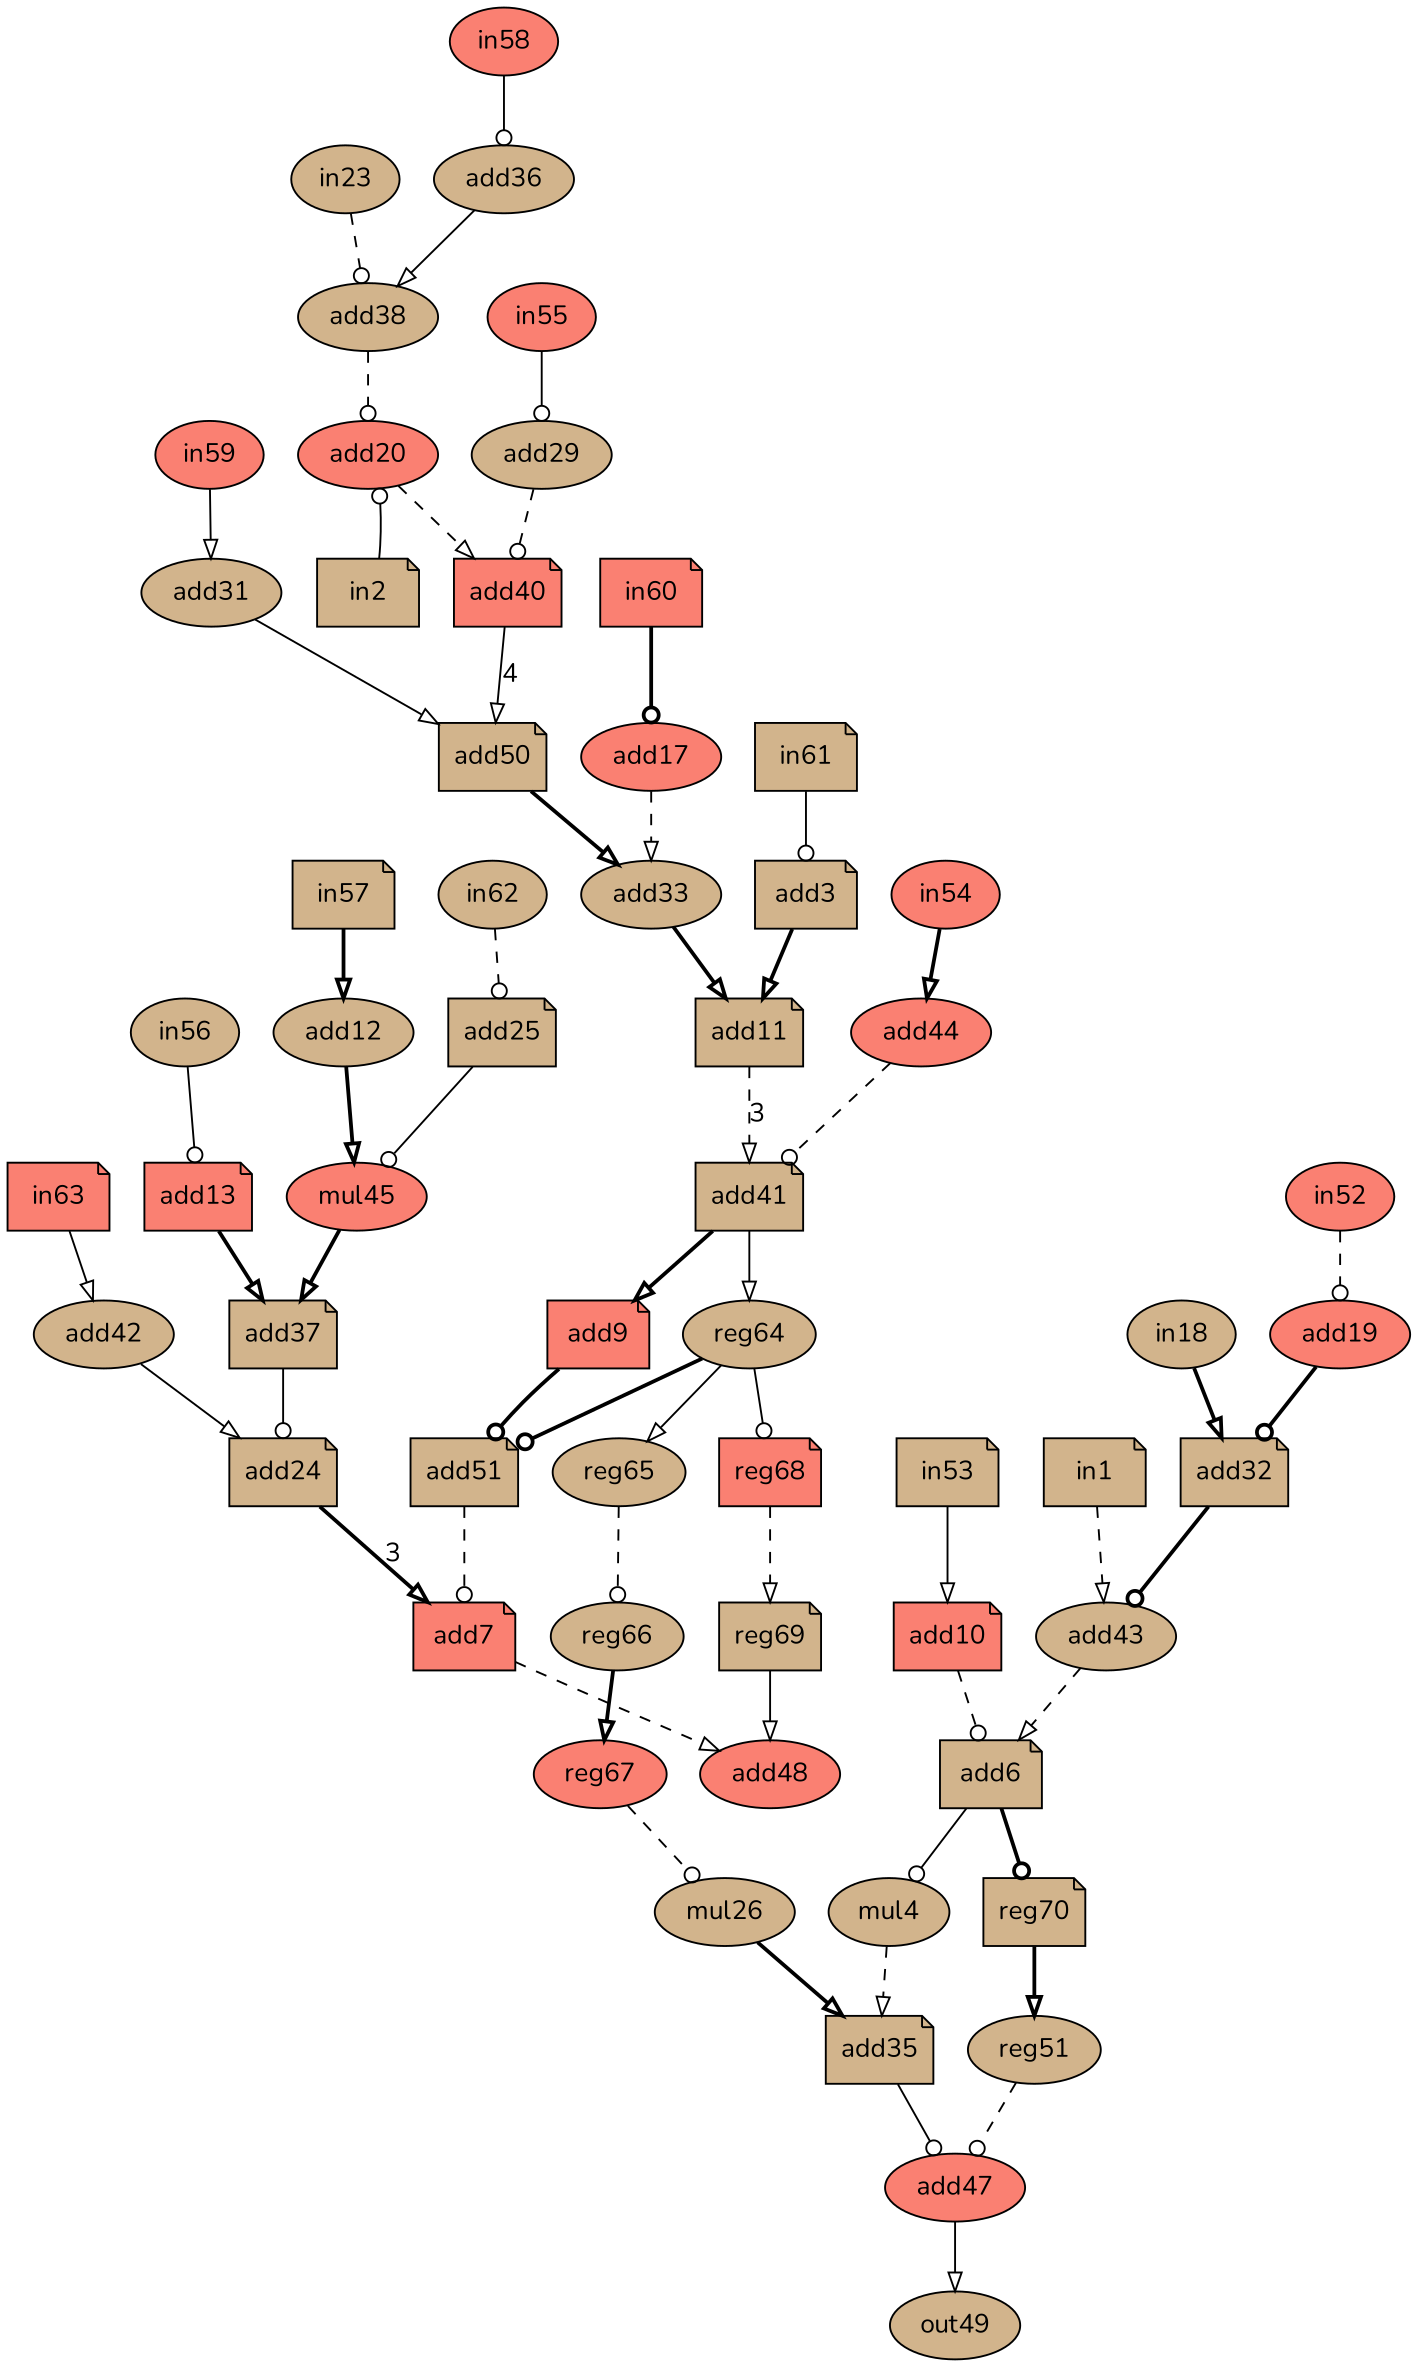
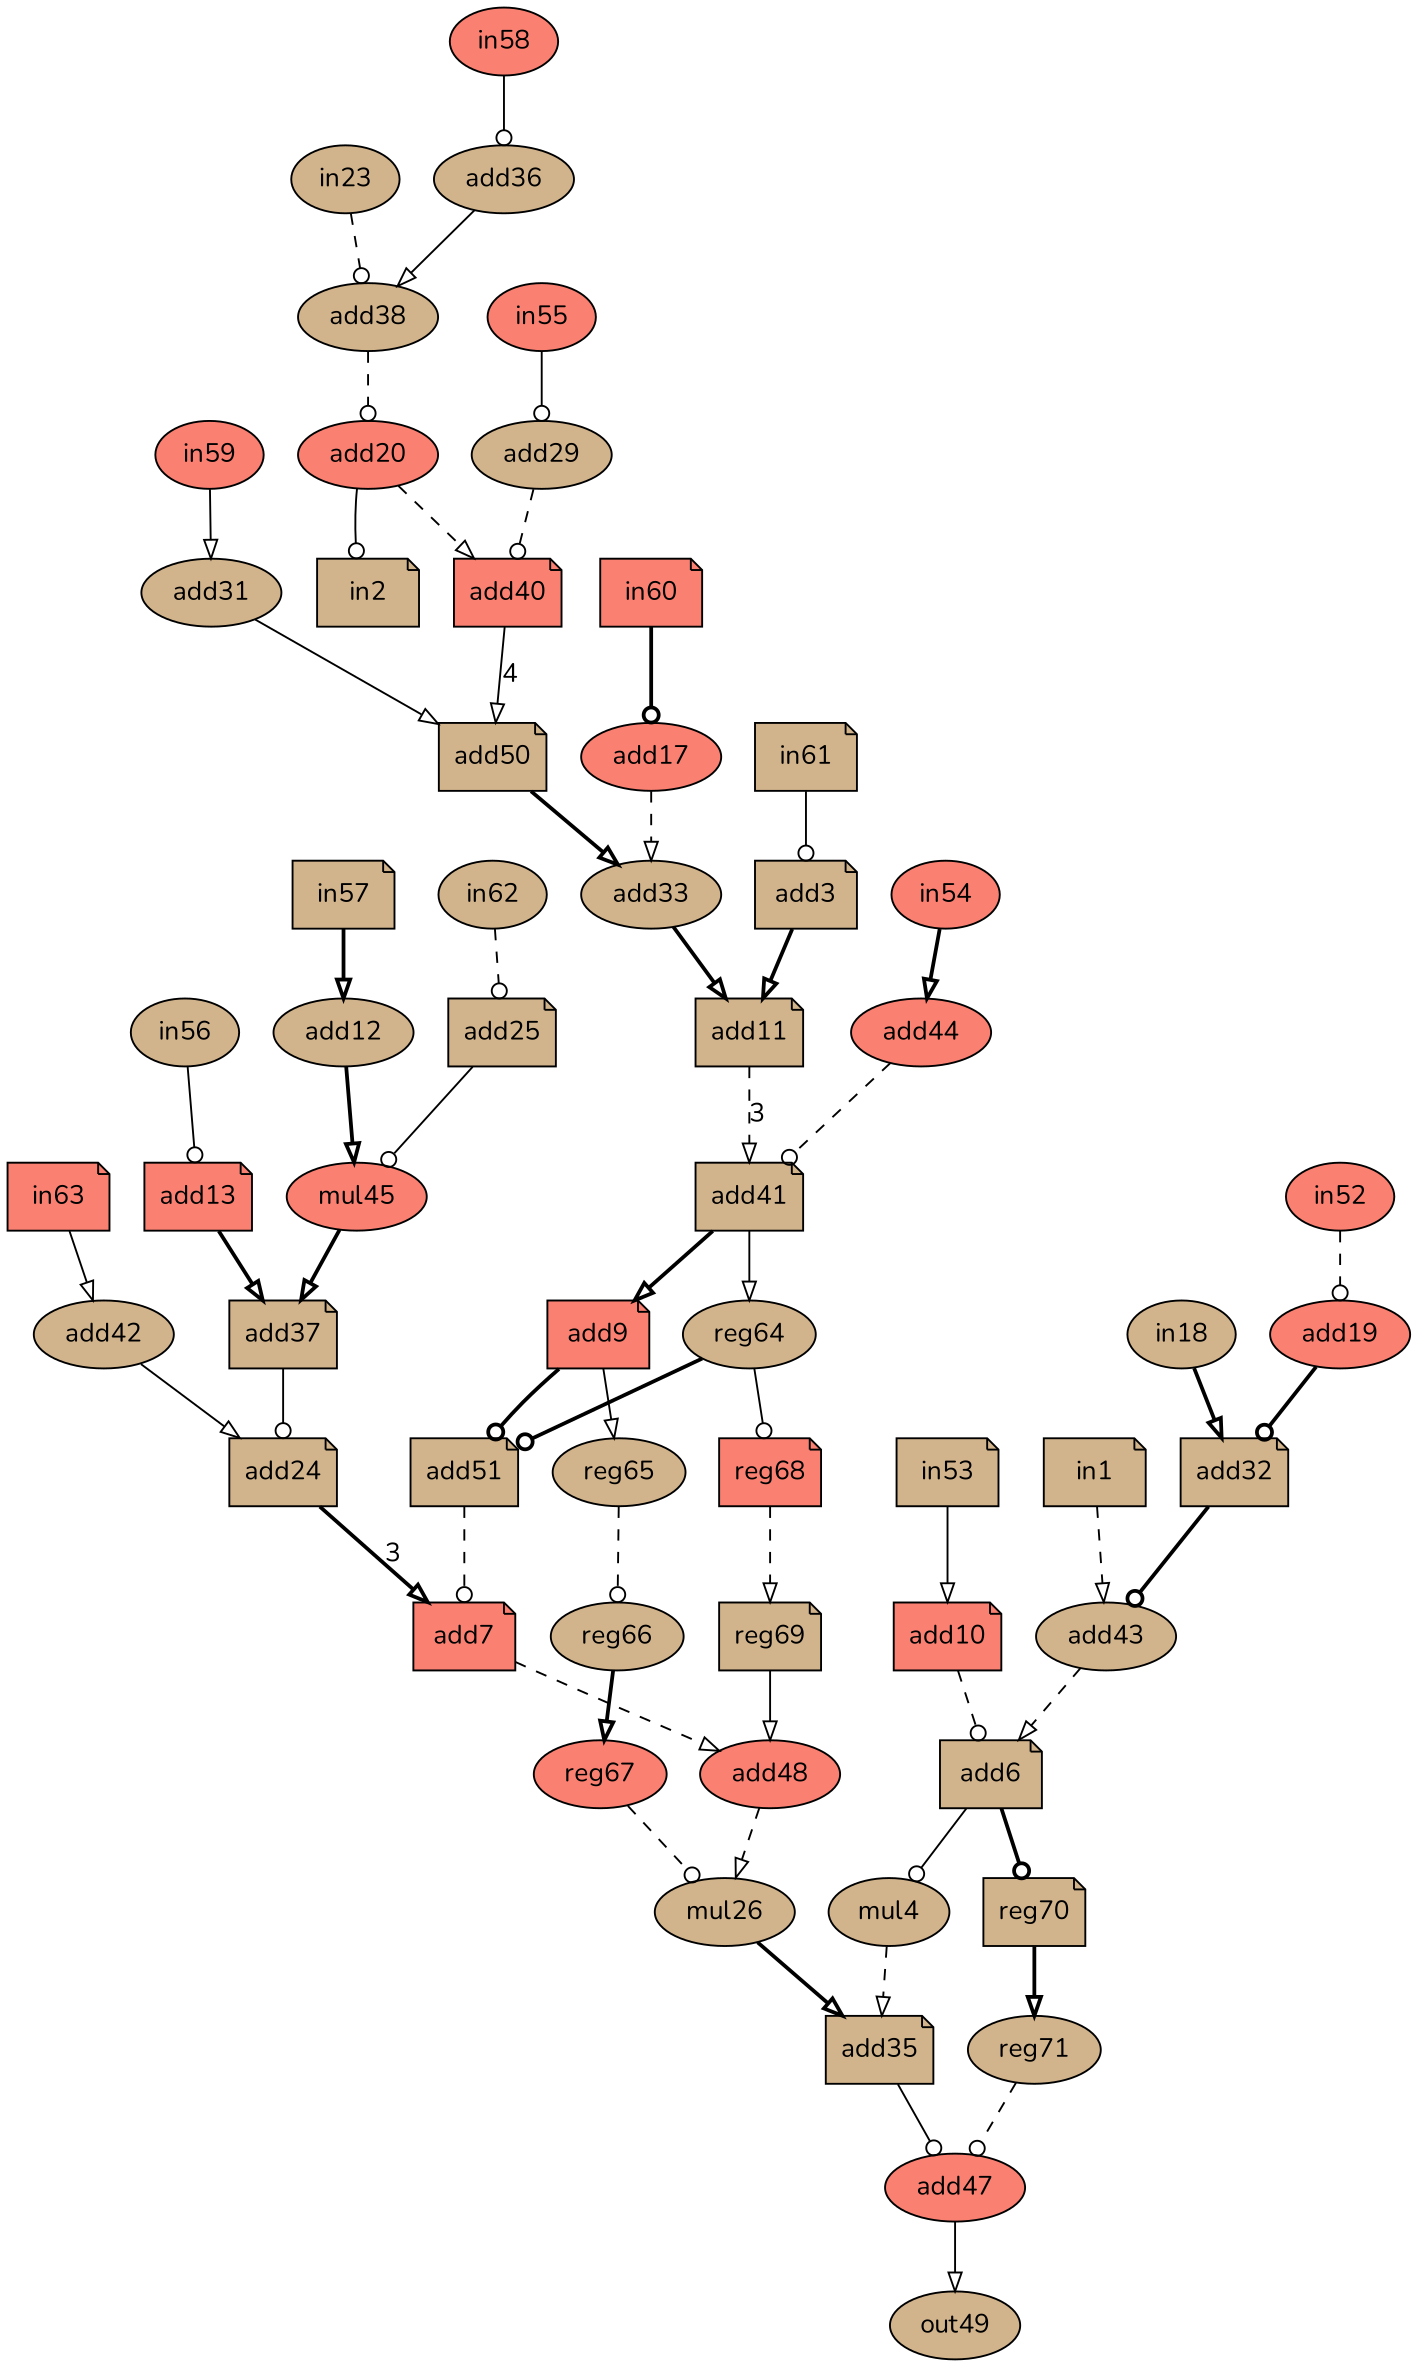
  strict digraph {
    fontname=Nunito
    node [alap=10 asap=0 fillcolor=tan fontname=Nunito op=add shape=ellipse style=filled]
    edge [arrowhead=onormal fontname=Nunito port=0 style=solid w=0]
    n1 [label=in1 op=in shape=note]
    n2 [alap=11 asap=3 label=add43]
    n3 [alap=12 asap=4 label=add6 shape=note]
    n4 [alap=2 label=in2 op=in shape=note]
    n5 [alap=3 asap=3 fillcolor=salmon label=add20]
    n6 [alap=4 asap=4 fillcolor=salmon label=add40 shape=note]
    n7 [alap=6 asap=1 label=add3 op=addi shape=note value=2]
    n8 [alap=7 asap=7 label=add11 shape=note]
    n9 [alap=8 asap=8 label=add41 shape=note]
    n10 [alap=13 asap=5 label=mul4 op=muli value=2]
    n11 [alap=14 asap=14 label=add35 shape=note]
    n12 [alap=15 asap=15 fillcolor=salmon label=add47]
    n13 [alap=13 asap=5 label=reg70 op=reg shape=note]
-   n14 [alap=14 asap=6 label=reg51 op=reg]
+   n14 [alap=14 asap=6 label=reg71 op=reg]
    n15 [alap=11 asap=11 fillcolor=salmon label=add7 shape=note]
    n16 [alap=12 asap=12 fillcolor=salmon label=add48]
    n17 [alap=13 asap=13 label=mul26 op=mul]
    n18 [alap=9 asap=9 fillcolor=salmon label=add9 op=addi shape=note value=2]
    n19 [asap=10 label=add51 shape=note]
    n20 [asap=10 fillcolor=salmon label=reg68 op=reg shape=note]
    n21 [alap=11 asap=11 label=reg69 op=reg shape=note]
    n22 [alap=11 asap=1 fillcolor=salmon label=add10 op=addi shape=note value=2]
    n23 [alap=9 asap=9 label=reg64 op=reg]
    n24 [alap=7 asap=1 label=add12 op=addi value=2]
    n25 [alap=8 asap=2 fillcolor=salmon label=mul45]
    n26 [alap=9 asap=3 label=add37 shape=note]
    n27 [alap=8 asap=1 fillcolor=salmon label=add13 op=addi shape=note value=2]
    n28 [asap=4 label=add24 shape=note]
    n29 [alap=5 asap=1 fillcolor=salmon label=add17 op=addi value=2]
    n30 [alap=6 asap=6 label=add33]
    n31 [alap=9 label=in18 op=in]
    n32 [asap=2 label=add32 shape=note]
    n33 [alap=9 asap=1 fillcolor=salmon label=add19 op=addi value=2]
    n34 [alap=5 asap=5 label=add50 shape=note]
    n35 [alap=1 label=in23 op=in]
    n36 [alap=2 asap=2 label=add38]
    n37 [alap=7 asap=1 label=add25 op=addi shape=note value=2]
    n38 [alap=3 asap=1 label=add29 op=addi value=2]
    n39 [alap=4 asap=1 label=add31 op=addi value=2]
    n40 [alap=16 asap=16 label=out49 op=out]
    n41 [alap=1 asap=1 label=add36 op=addi value=2]
    n42 [asap=10 label=reg65 op=reg]
    n43 [alap=9 asap=1 label=add42 op=addi value=2]
    n44 [alap=7 asap=1 fillcolor=salmon label=add44 op=addi value=2]
    n45 [alap=8 fillcolor=salmon label=in52 op=in]
    n46 [label=in53 op=in shape=note]
    n47 [alap=6 fillcolor=salmon label=in54 op=in]
    n48 [alap=2 fillcolor=salmon label=in55 op=in]
    n49 [alap=7 label=in56 op=in]
    n50 [alap=6 label=in57 op=in shape=note]
    n51 [alap=0 fillcolor=salmon label=in58 op=in]
    n52 [alap=3 fillcolor=salmon label=in59 op=in]
    n53 [alap=4 fillcolor=salmon label=in60 op=in shape=note]
    n54 [alap=5 label=in61 op=in shape=note]
    n55 [alap=6 label=in62 op=in]
    n56 [alap=8 fillcolor=salmon label=in63 op=in shape=note]
    n57 [alap=11 asap=11 label=reg66 op=reg]
    n58 [alap=12 asap=12 fillcolor=salmon label=reg67 op=reg]
    n1 -> n2 [style=dashed]
    n2 -> n3 [port=1 style=dashed]
    n3 -> n10 [arrowhead=odot]
    n3 -> n13 [arrowhead=odot style=bold]
-   n4 -> n5 [arrowhead=odot]
+   n5 -> n4 [arrowhead=odot]
    n5 -> n6 [style=dashed]
    n6 -> n34 [label=4 port=1 w=1]
    n7 -> n8 [style=bold]
    n8 -> n9 [label=3 style=dashed w=1]
    n9 -> n18 [style=bold]
    n9 -> n23
    n10 -> n11 [style=dashed]
    n11 -> n12 [arrowhead=odot]
    n12 -> n40
    n13 -> n14 [style=bold]
    n14 -> n12 [arrowhead=odot port=1 style=dashed]
    n15 -> n16 [style=dashed]
+   n16 -> n17 [style=dashed]
    n17 -> n11 [port=1 style=bold]
    n18 -> n19 [arrowhead=odot style=bold]
    n19 -> n15 [arrowhead=odot port=1 style=dashed]
    n20 -> n21 [style=dashed]
    n21 -> n16 [port=1]
    n22 -> n3 [arrowhead=odot style=dashed]
    n23 -> n19 [arrowhead=odot port=1 style=bold]
    n23 -> n20 [arrowhead=odot]
-   n23 -> n42
+   n18 -> n42
    n24 -> n25 [style=bold]
    n25 -> n26 [port=1 style=bold]
    n26 -> n28 [arrowhead=odot]
    n27 -> n26 [style=bold]
    n28 -> n15 [label=3 style=bold w=1]
    n29 -> n30 [style=dashed]
    n30 -> n8 [port=1 style=bold]
    n31 -> n32 [style=bold]
    n32 -> n2 [arrowhead=odot port=1 style=bold]
    n33 -> n32 [arrowhead=odot port=1 style=bold]
    n34 -> n30 [port=1 style=bold]
    n35 -> n36 [arrowhead=odot style=dashed]
    n36 -> n5 [arrowhead=odot port=1 style=dashed]
    n37 -> n25 [arrowhead=odot port=1]
    n38 -> n6 [arrowhead=odot port=1 style=dashed]
    n39 -> n34
    n41 -> n36 [port=1]
    n42 -> n57 [arrowhead=odot style=dashed]
    n43 -> n28 [port=1]
    n44 -> n9 [arrowhead=odot port=1 style=dashed]
    n45 -> n33 [arrowhead=odot style=dashed]
    n46 -> n22
    n47 -> n44 [style=bold]
    n48 -> n38 [arrowhead=odot]
    n49 -> n27 [arrowhead=odot]
    n50 -> n24 [style=bold]
    n51 -> n41 [arrowhead=odot]
    n52 -> n39
    n53 -> n29 [arrowhead=odot style=bold]
    n54 -> n7 [arrowhead=odot]
    n55 -> n37 [arrowhead=odot style=dashed]
    n56 -> n43
    n57 -> n58 [style=bold]
    n58 -> n17 [arrowhead=odot port=1 style=dashed]
  }
